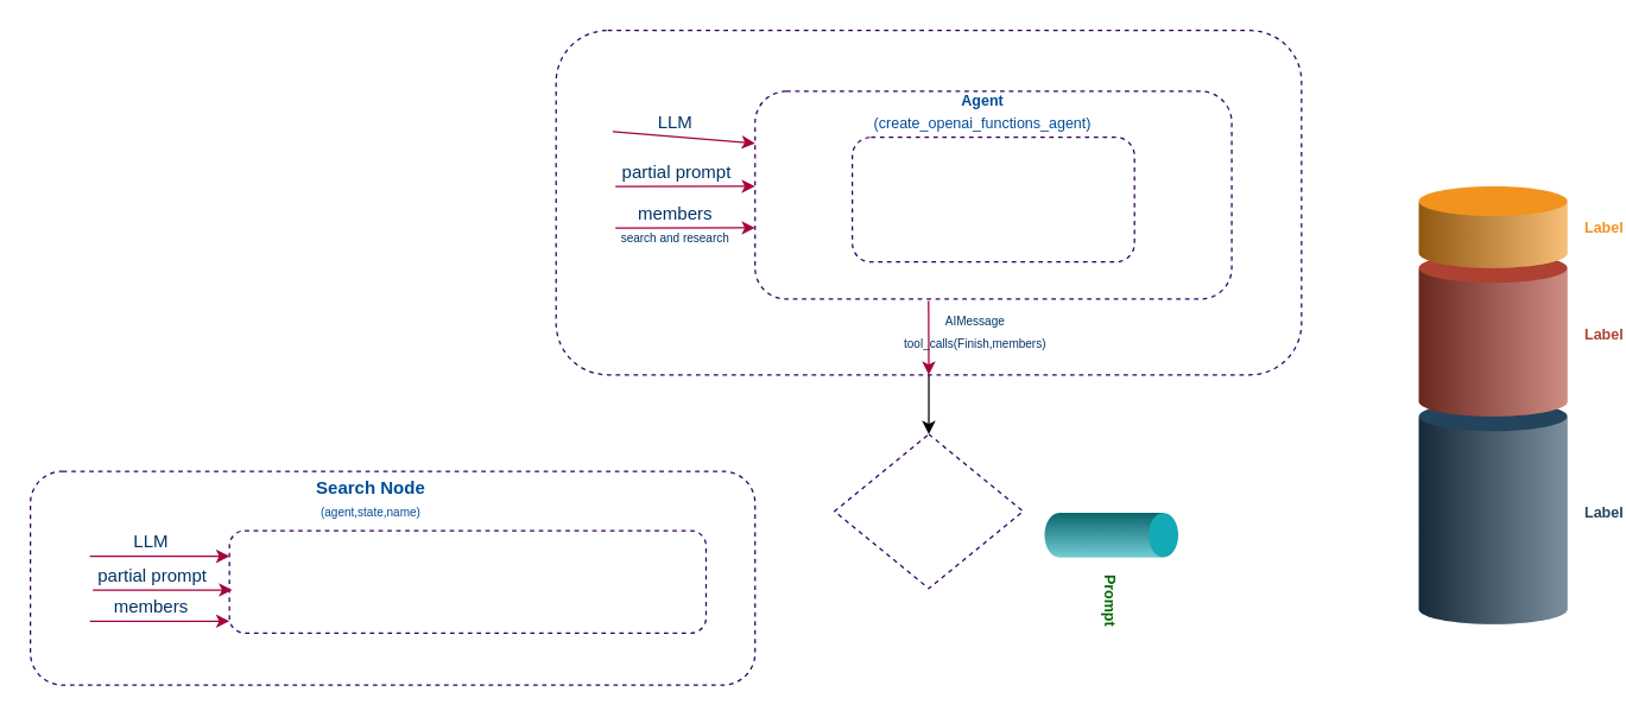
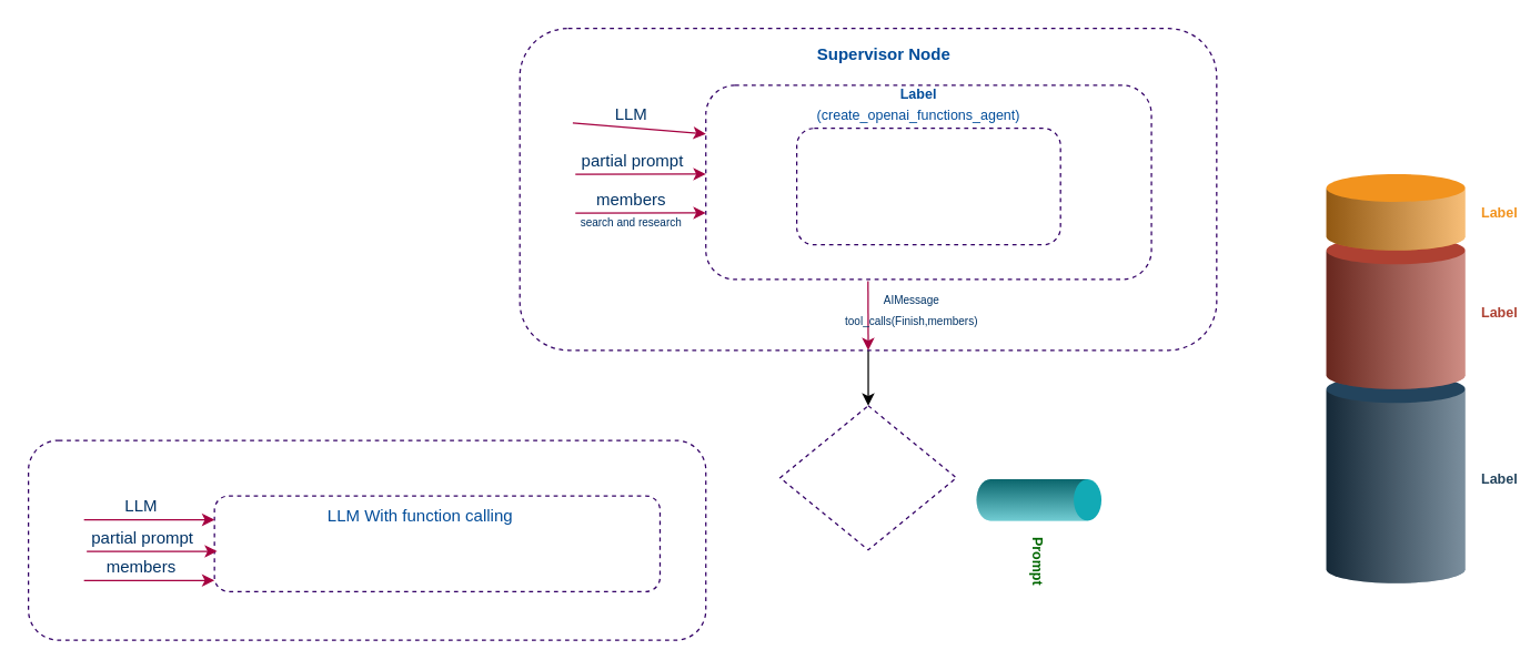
  <mxCell id="0" />
  <mxCell id="1" parent="0" />
  <mxCell id="2" style="edgeStyle=none;html=1;entryX=0.5;entryY=0;entryDx=0;entryDy=0;fontSize=8;fontColor=#003366;" edge="1" parent="1" source="3" target="25"><mxGeometry relative="1" as="geometry" /></mxCell>
  <mxCell id="3" value="" style="rounded=1;whiteSpace=wrap;html=1;fillColor=none;strokeColor=#330066;dashed=1;" vertex="1" parent="1"><mxGeometry x="374" y="20" width="502" height="232" as="geometry" /></mxCell>
+ <mxCell id="4" value="&lt;font color=&quot;#004c99&quot;&gt;&lt;b&gt;Supervisor Node&lt;/b&gt;&lt;/font&gt;" style="text;html=1;strokeColor=none;fillColor=none;align=center;verticalAlign=middle;whiteSpace=wrap;rounded=0;dashed=1;" vertex="1" parent="1"><mxGeometry x="566" y="24" width="141" height="30" as="geometry" /></mxCell>
  <mxCell id="5" value="" style="rounded=1;whiteSpace=wrap;html=1;dashed=1;strokeColor=#330066;fontColor=#004C99;fillColor=none;" vertex="1" parent="1"><mxGeometry x="508" y="61" width="321" height="140" as="geometry" /></mxCell>
- <mxCell id="6" value="&lt;font style=&quot;&quot; color=&quot;#004c99&quot;&gt;&lt;span style=&quot;font-size: 10px;&quot;&gt;&lt;b&gt;Agent&lt;/b&gt;&lt;br&gt;(&lt;/span&gt;&lt;/font&gt;&lt;font color=&quot;#004c99&quot;&gt;&lt;span style=&quot;font-size: 10px;&quot;&gt;create_openai_functions_agent)&lt;/span&gt;&lt;/font&gt;" style="text;html=1;strokeColor=none;fillColor=none;align=center;verticalAlign=middle;whiteSpace=wrap;rounded=0;dashed=1;" vertex="1" parent="1"><mxGeometry x="590.5" y="59" width="141" height="30" as="geometry" /></mxCell>
+ <mxCell id="6" value="&lt;font style=&quot;&quot; color=&quot;#004c99&quot;&gt;&lt;span style=&quot;font-size: 10px;&quot;&gt;&lt;b&gt;Label&lt;/b&gt;&lt;br&gt;(&lt;/span&gt;&lt;/font&gt;&lt;font color=&quot;#004c99&quot;&gt;&lt;span style=&quot;font-size: 10px;&quot;&gt;create_openai_functions_agent)&lt;/span&gt;&lt;/font&gt;" style="text;html=1;strokeColor=none;fillColor=none;align=center;verticalAlign=middle;whiteSpace=wrap;rounded=0;dashed=1;" vertex="1" parent="1"><mxGeometry x="590.5" y="59" width="141" height="30" as="geometry" /></mxCell>
  <mxCell id="7" value="" style="endArrow=classic;html=1;fontColor=#004C99;entryX=0;entryY=0.25;entryDx=0;entryDy=0;exitX=0.076;exitY=0.294;exitDx=0;exitDy=0;exitPerimeter=0;fillColor=#d80073;strokeColor=#A50040;" edge="1" parent="1" source="3" target="5"><mxGeometry width="50" height="50" relative="1" as="geometry"><mxPoint x="391" y="176" as="sourcePoint" /><mxPoint x="441" y="126" as="targetPoint" /></mxGeometry></mxCell>
  <mxCell id="8" value="&lt;font style=&quot;&quot; color=&quot;#003366&quot;&gt;LLM&lt;/font&gt;" style="edgeLabel;html=1;align=center;verticalAlign=middle;resizable=0;points=[];fontColor=default;fontSize=12;rounded=0;dashed=1;labelBackgroundColor=none;" vertex="1" connectable="0" parent="7"><mxGeometry x="-0.274" y="1" relative="1" as="geometry"><mxPoint x="6" y="-9" as="offset" /></mxGeometry></mxCell>
  <mxCell id="9" value="" style="endArrow=classic;html=1;fontColor=#004C99;entryX=0;entryY=0.25;entryDx=0;entryDy=0;exitX=0.082;exitY=0.398;exitDx=0;exitDy=0;exitPerimeter=0;fillColor=#d80073;strokeColor=#A50040;" edge="1" parent="1"><mxGeometry width="50" height="50" relative="1" as="geometry"><mxPoint x="414.016" y="125.062" as="sourcePoint" /><mxPoint x="508" y="125" as="targetPoint" /></mxGeometry></mxCell>
  <mxCell id="10" value="&lt;font style=&quot;&quot; color=&quot;#003366&quot;&gt;partial prompt&lt;/font&gt;" style="edgeLabel;html=1;align=center;verticalAlign=middle;resizable=0;points=[];fontColor=default;fontSize=12;rounded=0;dashed=1;labelBackgroundColor=none;" vertex="1" connectable="0" parent="9"><mxGeometry x="-0.274" y="1" relative="1" as="geometry"><mxPoint x="6" y="-9" as="offset" /></mxGeometry></mxCell>
  <mxCell id="11" value="" style="endArrow=classic;html=1;fontColor=#004C99;entryX=0;entryY=0.25;entryDx=0;entryDy=0;exitX=0.082;exitY=0.398;exitDx=0;exitDy=0;exitPerimeter=0;fillColor=#d80073;strokeColor=#A50040;" edge="1" parent="1"><mxGeometry width="50" height="50" relative="1" as="geometry"><mxPoint x="414.016" y="153.062" as="sourcePoint" /><mxPoint x="508" y="153" as="targetPoint" /></mxGeometry></mxCell>
  <mxCell id="12" value="&lt;font style=&quot;&quot; color=&quot;#003366&quot;&gt;members&lt;br&gt;&lt;font style=&quot;font-size: 8px;&quot;&gt;search and research&lt;/font&gt;&lt;br&gt;&lt;/font&gt;" style="edgeLabel;html=1;align=center;verticalAlign=middle;resizable=0;points=[];fontColor=default;fontSize=12;rounded=0;dashed=1;labelBackgroundColor=none;" vertex="1" connectable="0" parent="11"><mxGeometry x="-0.274" y="1" relative="1" as="geometry"><mxPoint x="5" y="-2" as="offset" /></mxGeometry></mxCell>
  <mxCell id="13" value="" style="rounded=1;whiteSpace=wrap;html=1;fillColor=none;strokeColor=#330066;dashed=1;" vertex="1" parent="1"><mxGeometry x="20" y="317" width="488" height="144" as="geometry" /></mxCell>
- <mxCell id="14" value="&lt;font color=&quot;#004c99&quot;&gt;&lt;b&gt;Search Node&lt;/b&gt;&lt;br&gt;&lt;font style=&quot;font-size: 8px;&quot;&gt;(agent,state,name)&lt;/font&gt;&lt;br&gt;&lt;/font&gt;" style="text;html=1;strokeColor=none;fillColor=none;align=center;verticalAlign=middle;whiteSpace=wrap;rounded=0;dashed=1;" vertex="1" parent="1"><mxGeometry x="179" y="321" width="141" height="30" as="geometry" /></mxCell>
  <mxCell id="15" value="" style="rounded=1;whiteSpace=wrap;html=1;dashed=1;strokeColor=#330066;fontColor=#004C99;fillColor=none;" vertex="1" parent="1"><mxGeometry x="154" y="357" width="321" height="69" as="geometry" /></mxCell>
+ <mxCell id="16" value="&lt;font color=&quot;#004c99&quot;&gt;LLM With function calling&lt;/font&gt;" style="text;html=1;strokeColor=none;fillColor=none;align=center;verticalAlign=middle;whiteSpace=wrap;rounded=0;dashed=1;" vertex="1" parent="1"><mxGeometry x="232" y="357" width="141" height="30" as="geometry" /></mxCell>
  <mxCell id="17" value="" style="endArrow=classic;html=1;fontColor=#004C99;entryX=0;entryY=0.25;entryDx=0;entryDy=0;exitX=0.082;exitY=0.398;exitDx=0;exitDy=0;exitPerimeter=0;fillColor=#d80073;strokeColor=#A50040;" edge="1" parent="1" source="13" target="15"><mxGeometry width="50" height="50" relative="1" as="geometry"><mxPoint x="37" y="432" as="sourcePoint" /><mxPoint x="87" y="382" as="targetPoint" /></mxGeometry></mxCell>
  <mxCell id="18" value="&lt;font style=&quot;&quot; color=&quot;#003366&quot;&gt;LLM&lt;/font&gt;" style="edgeLabel;html=1;align=center;verticalAlign=middle;resizable=0;points=[];fontColor=default;fontSize=12;rounded=0;dashed=1;labelBackgroundColor=none;" vertex="1" connectable="0" parent="17"><mxGeometry x="-0.274" y="1" relative="1" as="geometry"><mxPoint x="6" y="-9" as="offset" /></mxGeometry></mxCell>
  <mxCell id="19" value="" style="endArrow=classic;html=1;fontColor=#004C99;entryX=0;entryY=0.25;entryDx=0;entryDy=0;exitX=0.082;exitY=0.398;exitDx=0;exitDy=0;exitPerimeter=0;fillColor=#d80073;strokeColor=#A50040;" edge="1" parent="1"><mxGeometry width="50" height="50" relative="1" as="geometry"><mxPoint x="61.996" y="397.062" as="sourcePoint" /><mxPoint x="155.98" y="397" as="targetPoint" /></mxGeometry></mxCell>
  <mxCell id="20" value="&lt;font style=&quot;&quot; color=&quot;#003366&quot;&gt;partial prompt&lt;/font&gt;" style="edgeLabel;html=1;align=center;verticalAlign=middle;resizable=0;points=[];fontColor=default;fontSize=12;rounded=0;dashed=1;labelBackgroundColor=none;" vertex="1" connectable="0" parent="19"><mxGeometry x="-0.274" y="1" relative="1" as="geometry"><mxPoint x="6" y="-9" as="offset" /></mxGeometry></mxCell>
  <mxCell id="21" value="" style="endArrow=classic;html=1;fontColor=#004C99;entryX=0;entryY=0.25;entryDx=0;entryDy=0;exitX=0.082;exitY=0.398;exitDx=0;exitDy=0;exitPerimeter=0;fillColor=#d80073;strokeColor=#A50040;" edge="1" parent="1"><mxGeometry width="50" height="50" relative="1" as="geometry"><mxPoint x="60.016" y="418.062" as="sourcePoint" /><mxPoint x="154" y="418" as="targetPoint" /></mxGeometry></mxCell>
  <mxCell id="22" value="&lt;font style=&quot;&quot; color=&quot;#003366&quot;&gt;members&lt;/font&gt;" style="edgeLabel;html=1;align=center;verticalAlign=middle;resizable=0;points=[];fontColor=default;fontSize=12;rounded=0;dashed=1;labelBackgroundColor=none;" vertex="1" connectable="0" parent="21"><mxGeometry x="-0.274" y="1" relative="1" as="geometry"><mxPoint x="6" y="-9" as="offset" /></mxGeometry></mxCell>
  <mxCell id="23" value="" style="endArrow=classic;html=1;fontColor=#004C99;entryX=0.5;entryY=1;entryDx=0;entryDy=0;exitX=0.364;exitY=1.008;exitDx=0;exitDy=0;exitPerimeter=0;fillColor=#d80073;strokeColor=#A50040;" edge="1" parent="1" source="5" target="3"><mxGeometry width="50" height="50" relative="1" as="geometry"><mxPoint x="829.004" y="135.062" as="sourcePoint" /><mxPoint x="910.77" y="135" as="targetPoint" /></mxGeometry></mxCell>
  <mxCell id="24" value="&lt;font style=&quot;font-size: 8px;&quot; color=&quot;#003366&quot;&gt;AIMessage&lt;br&gt;tool_calls(Finish,members)&lt;br&gt;&lt;/font&gt;" style="edgeLabel;html=1;align=center;verticalAlign=middle;resizable=0;points=[];fontColor=default;fontSize=12;rounded=0;dashed=1;labelBackgroundColor=none;" vertex="1" connectable="0" parent="23"><mxGeometry x="-0.274" y="1" relative="1" as="geometry"><mxPoint x="30" y="1" as="offset" /></mxGeometry></mxCell>
  <mxCell id="25" value="" style="rhombus;whiteSpace=wrap;html=1;dashed=1;labelBackgroundColor=none;strokeColor=#330066;fontSize=8;fontColor=#003366;fillColor=none;" vertex="1" parent="1"><mxGeometry x="561.5" y="292" width="127" height="104" as="geometry" /></mxCell>
  <mxCell id="26" value="&lt;span style=&quot;color: rgba(0, 0, 0, 0); font-family: monospace; font-size: 0px; text-align: start;&quot;&gt;%3CmxGraphModel%3E%3Croot%3E%3CmxCell%20id%3D%220%22%2F%3E%3CmxCell%20id%3D%221%22%20parent%3D%220%22%2F%3E%3CmxCell%20id%3D%222%22%20value%3D%22%22%20style%3D%22rounded%3D1%3BwhiteSpace%3Dwrap%3Bhtml%3D1%3Bdashed%3D1%3BstrokeColor%3D%23330066%3BfontColor%3D%23004C99%3BfillColor%3Dnone%3B%22%20vertex%3D%221%22%20parent%3D%221%22%3E%3CmxGeometry%20x%3D%22499%22%20y%3D%2256%22%20width%3D%22321%22%20height%3D%22109%22%20as%3D%22geometry%22%2F%3E%3C%2FmxCell%3E%3C%2Froot%3E%3C%2FmxGraphModel%3E&lt;/span&gt;&lt;span style=&quot;color: rgba(0, 0, 0, 0); font-family: monospace; font-size: 0px; text-align: start;&quot;&gt;%3CmxGraphModel%3E%3Croot%3E%3CmxCell%20id%3D%220%22%2F%3E%3CmxCell%20id%3D%221%22%20parent%3D%220%22%2F%3E%3CmxCell%20id%3D%222%22%20value%3D%22%22%20style%3D%22rounded%3D1%3BwhiteSpace%3Dwrap%3Bhtml%3D1%3Bdashed%3D1%3BstrokeColor%3D%23330066%3BfontColor%3D%23004C99%3BfillColor%3Dnone%3B%22%20vertex%3D%221%22%20parent%3D%221%22%3E%3CmxGeometry%20x%3D%22499%22%20y%3D%2256%22%20width%3D%22321%22%20height%3D%22109%22%20as%3D%22geometry%22%2F%3E%3C%2FmxCell%3E%3C%2Froot%3E%3C%2FmxGraphModel%3E&lt;/span&gt;" style="rounded=1;whiteSpace=wrap;html=1;dashed=1;strokeColor=#330066;fontColor=#004C99;fillColor=none;" vertex="1" parent="1"><mxGeometry x="573.5" y="92" width="190" height="84" as="geometry" /></mxCell>
  <mxCell id="27" value="&lt;font color=&quot;#006600&quot; style=&quot;background-color: rgb(255, 255, 255);&quot;&gt;Prompt&lt;/font&gt;" style="verticalLabelPosition=middle;verticalAlign=middle;html=1;shape=mxgraph.infographic.cylinder;fillColor=#12AAB5;strokeColor=none;shadow=0;align=left;labelPosition=right;spacingLeft=10;fontStyle=1;fontColor=#12AAB5;dashed=1;labelBackgroundColor=none;fontSize=10;rotation=90;" vertex="1" parent="1"><mxGeometry x="733" y="315" width="30" height="90" as="geometry" /></mxCell>
  <mxCell id="28" value="Label" style="verticalLabelPosition=middle;verticalAlign=middle;html=1;shape=mxgraph.infographic.cylinder;fillColor=#23445D;strokeColor=none;shadow=0;align=left;labelPosition=right;spacingLeft=10;fontStyle=1;fontColor=#23445D;dashed=1;labelBackgroundColor=none;fontSize=10;" vertex="1" parent="1"><mxGeometry x="955" y="270" width="100" height="150" as="geometry" /></mxCell>
  <mxCell id="29" value="Label" style="verticalLabelPosition=middle;verticalAlign=middle;html=1;shape=mxgraph.infographic.cylinder;fillColor=#AE4132;strokeColor=none;shadow=0;align=left;labelPosition=right;spacingLeft=10;fontStyle=1;fontColor=#AE4132;dashed=1;labelBackgroundColor=none;fontSize=10;" vertex="1" parent="1"><mxGeometry x="955" y="170" width="100" height="110" as="geometry" /></mxCell>
  <mxCell id="30" value="Label" style="verticalLabelPosition=middle;verticalAlign=middle;html=1;shape=mxgraph.infographic.cylinder;fillColor=#F2931E;strokeColor=none;shadow=0;align=left;labelPosition=right;spacingLeft=10;fontStyle=1;fontColor=#F2931E;dashed=1;labelBackgroundColor=none;fontSize=10;" vertex="1" parent="1"><mxGeometry x="955" y="125" width="100" height="55" as="geometry" /></mxCell>
